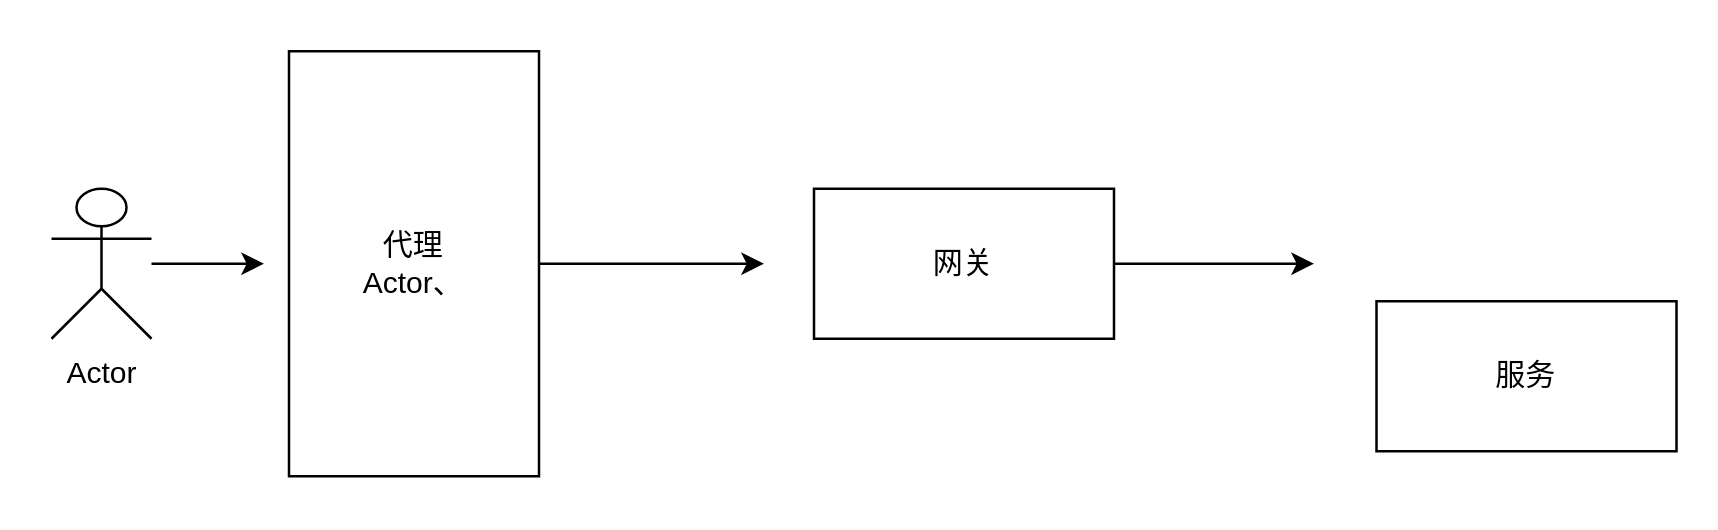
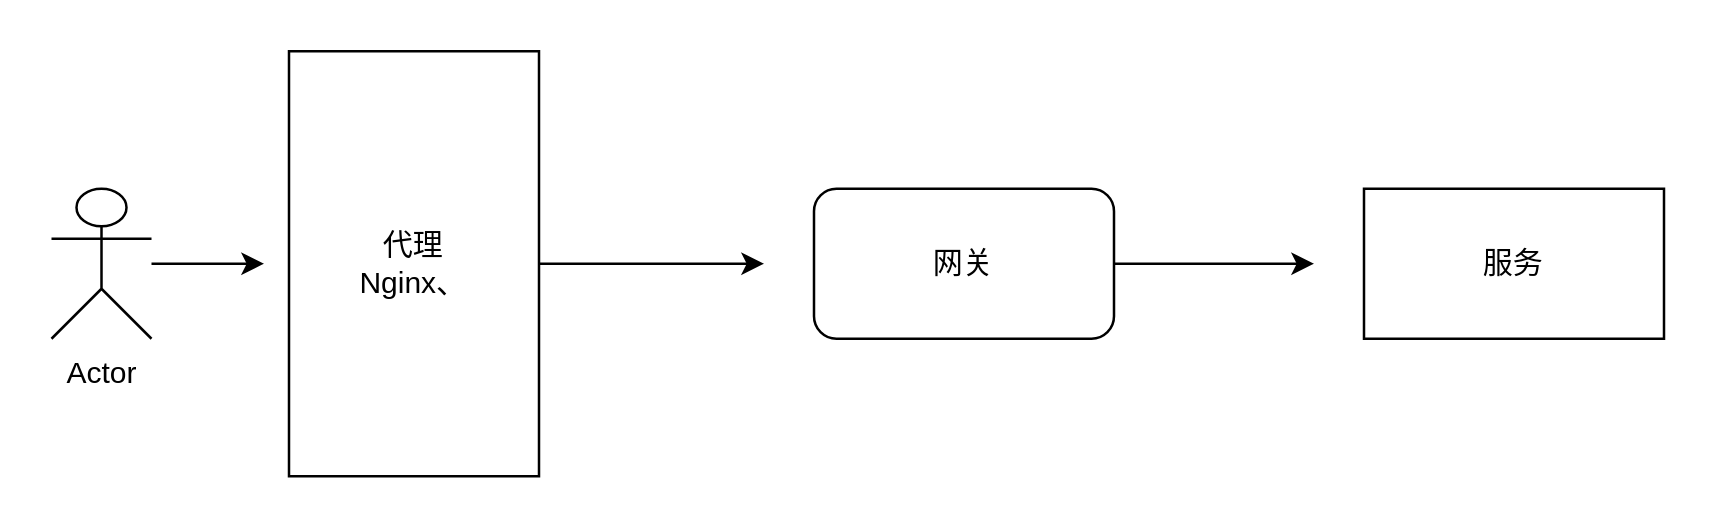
  <mxCell id="0" />
  <mxCell id="1" parent="0" />
  <mxCell id="2" style="edgeStyle=orthogonalEdgeStyle;rounded=0;orthogonalLoop=1;jettySize=auto;html=1;" edge="1" parent="1" source="3"><mxGeometry relative="1" as="geometry"><mxPoint x="105" y="105" as="targetPoint" /></mxGeometry></mxCell>
  <mxCell id="3" value="Actor" style="shape=umlActor;verticalLabelPosition=bottom;verticalAlign=top;html=1;outlineConnect=0;" vertex="1" parent="1"><mxGeometry x="20" y="75" width="40" height="60" as="geometry" /></mxCell>
  <mxCell id="4" style="edgeStyle=orthogonalEdgeStyle;rounded=0;orthogonalLoop=1;jettySize=auto;html=1;" edge="1" parent="1" source="5"><mxGeometry relative="1" as="geometry"><mxPoint x="305" y="105" as="targetPoint" /></mxGeometry></mxCell>
- <mxCell id="5" value="代理&lt;div&gt;Actor、&lt;/div&gt;" style="rounded=0;whiteSpace=wrap;html=1;" vertex="1" parent="1"><mxGeometry x="115" y="20" width="100" height="170" as="geometry" /></mxCell>
+ <mxCell id="5" value="代理&lt;div&gt;Nginx、&lt;/div&gt;" style="rounded=0;whiteSpace=wrap;html=1;" vertex="1" parent="1"><mxGeometry x="115" y="20" width="100" height="170" as="geometry" /></mxCell>
  <mxCell id="6" style="edgeStyle=orthogonalEdgeStyle;rounded=0;orthogonalLoop=1;jettySize=auto;html=1;" edge="1" parent="1" source="7"><mxGeometry relative="1" as="geometry"><mxPoint x="525" y="105" as="targetPoint" /></mxGeometry></mxCell>
- <mxCell id="7" value="网关" style="rounded=0;whiteSpace=wrap;html=1;" vertex="1" parent="1"><mxGeometry x="325" y="75" width="120" height="60" as="geometry" /></mxCell>
- <mxCell id="8" value="服务" style="rounded=0;whiteSpace=wrap;html=1;" vertex="1" parent="1"><mxGeometry x="550" y="120" width="120" height="60" as="geometry" /></mxCell>
+ <mxCell id="7" value="网关" style="whiteSpace=wrap;html=1;rounded=1;" vertex="1" parent="1"><mxGeometry x="325" y="75" width="120" height="60" as="geometry" /></mxCell>
+ <mxCell id="8" value="服务" style="rounded=0;whiteSpace=wrap;html=1;" vertex="1" parent="1"><mxGeometry x="545" y="75" width="120" height="60" as="geometry" /></mxCell>
